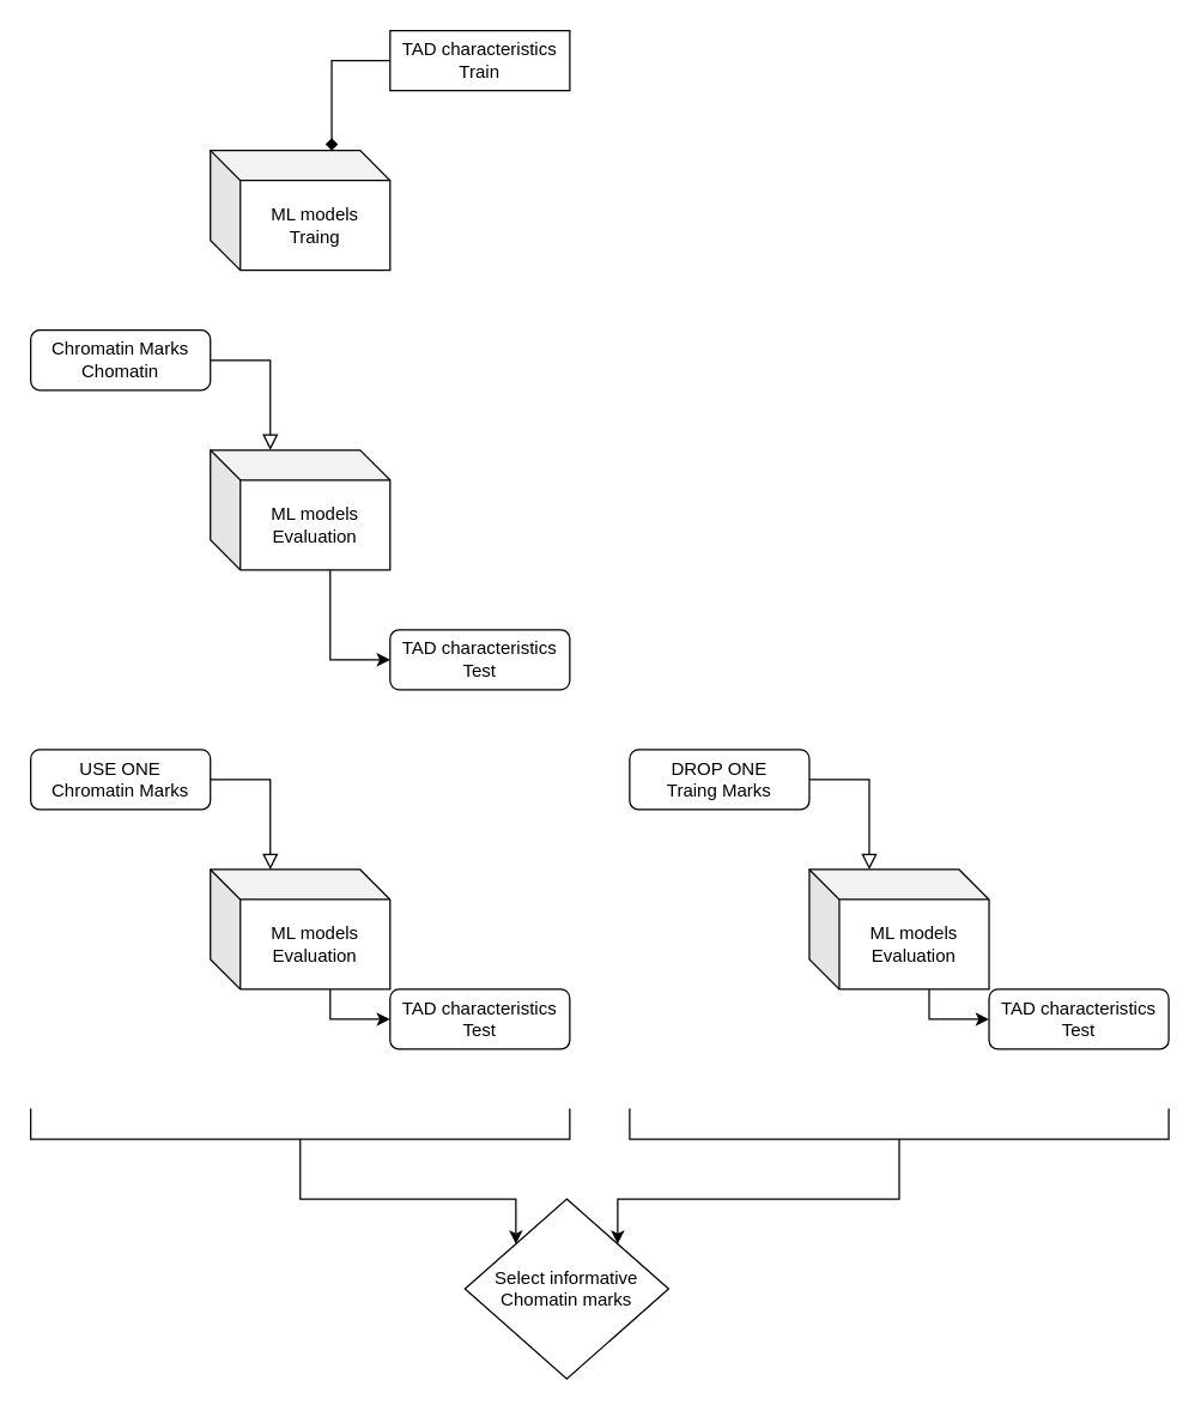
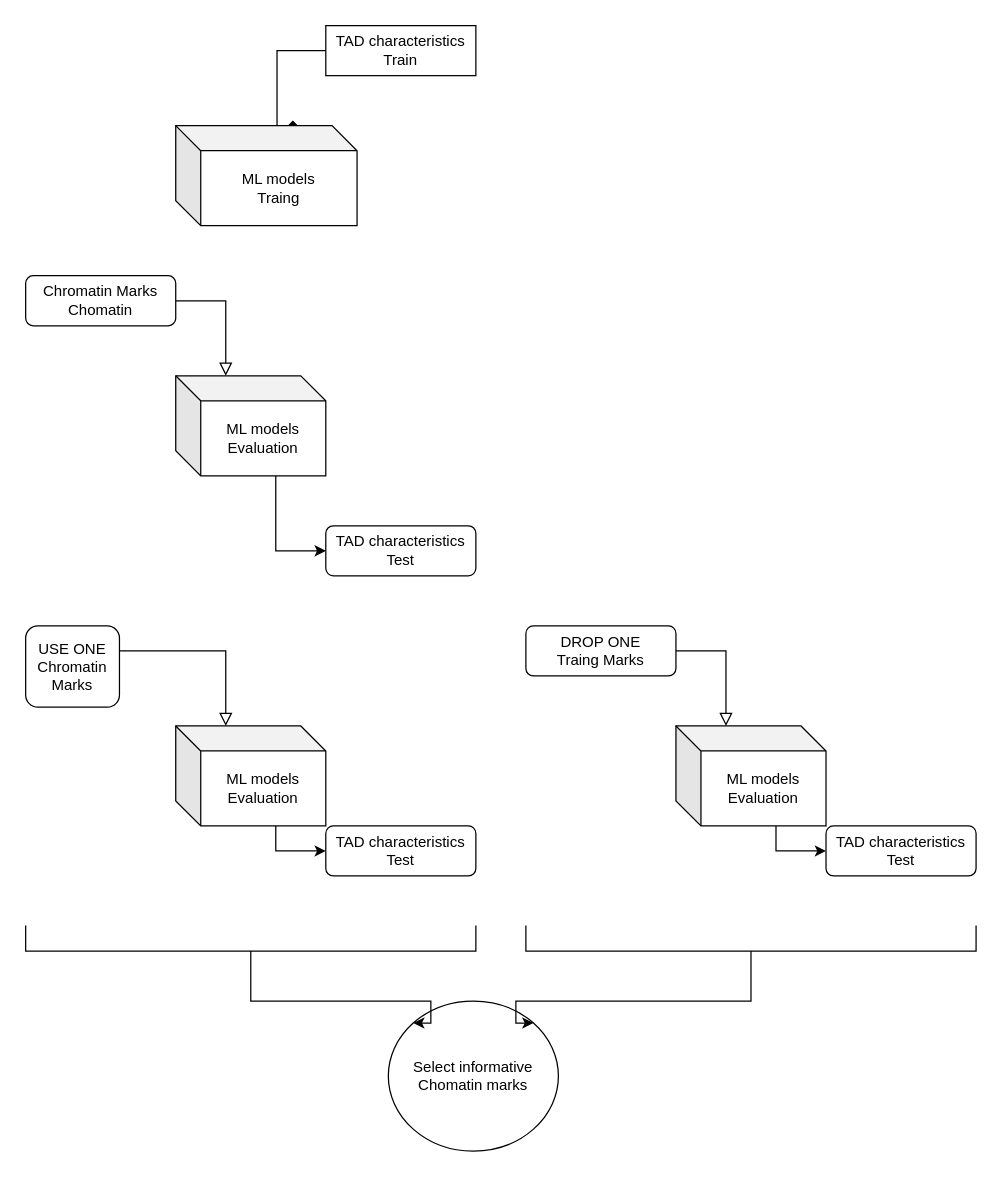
  <mxCell id="0" />
  <mxCell id="1" parent="0" />
  <mxCell id="2" style="edgeStyle=orthogonalEdgeStyle;rounded=0;orthogonalLoop=1;jettySize=auto;html=1;entryX=0.675;entryY=0;entryDx=0;entryDy=0;entryPerimeter=0;endArrow=diamond;" edge="1" parent="1" source="3" target="4"><mxGeometry relative="1" as="geometry"><Array as="points"><mxPoint x="221" y="40" /></Array></mxGeometry></mxCell>
  <mxCell id="3" value="TAD characteristics&lt;br&gt;Train" style="whiteSpace=wrap;html=1;fontSize=12;glass=0;strokeWidth=1;shadow=0;rounded=0;" vertex="1" parent="1"><mxGeometry x="260" y="20" width="120" height="40" as="geometry" /></mxCell>
- <mxCell id="4" value="ML models&lt;br&gt;Traing" style="shape=cube;whiteSpace=wrap;html=1;boundedLbl=1;backgroundOutline=1;darkOpacity=0.05;darkOpacity2=0.1;" vertex="1" parent="1"><mxGeometry x="140" y="100" width="120" height="80" as="geometry" /></mxCell>
+ <mxCell id="4" value="ML models&lt;br&gt;Traing" style="shape=cube;whiteSpace=wrap;html=1;boundedLbl=1;backgroundOutline=1;darkOpacity=0.05;darkOpacity2=0.1;" vertex="1" parent="1"><mxGeometry x="140" y="100" width="145" height="80" as="geometry" /></mxCell>
  <mxCell id="5" value="" style="rounded=0;html=1;jettySize=auto;orthogonalLoop=1;fontSize=11;endArrow=block;endFill=0;endSize=8;strokeWidth=1;shadow=0;labelBackgroundColor=none;edgeStyle=orthogonalEdgeStyle;" edge="1" parent="1" source="6" target="8"><mxGeometry relative="1" as="geometry"><mxPoint x="175" y="415" as="targetPoint" /><Array as="points"><mxPoint x="180" y="240" /></Array></mxGeometry></mxCell>
  <mxCell id="6" value="Chromatin Marks&lt;br&gt;Chomatin" style="rounded=1;whiteSpace=wrap;html=1;fontSize=12;glass=0;strokeWidth=1;shadow=0;" vertex="1" parent="1"><mxGeometry x="20" y="220" width="120" height="40" as="geometry" /></mxCell>
  <mxCell id="7" style="edgeStyle=orthogonalEdgeStyle;rounded=0;orthogonalLoop=1;jettySize=auto;html=1;entryX=0;entryY=0.5;entryDx=0;entryDy=0;" edge="1" parent="1" source="8" target="9"><mxGeometry relative="1" as="geometry"><Array as="points"><mxPoint x="220" y="440" /></Array></mxGeometry></mxCell>
  <mxCell id="8" value="ML models&lt;br&gt;Evaluation" style="shape=cube;whiteSpace=wrap;html=1;boundedLbl=1;backgroundOutline=1;darkOpacity=0.05;darkOpacity2=0.1;" vertex="1" parent="1"><mxGeometry x="140" y="300" width="120" height="80" as="geometry" /></mxCell>
  <mxCell id="9" value="TAD characteristics&lt;br&gt;Test" style="rounded=1;whiteSpace=wrap;html=1;fontSize=12;glass=0;strokeWidth=1;shadow=0;" vertex="1" parent="1"><mxGeometry x="260" y="420" width="120" height="40" as="geometry" /></mxCell>
  <mxCell id="10" value="" style="rounded=0;html=1;jettySize=auto;orthogonalLoop=1;fontSize=11;endArrow=block;endFill=0;endSize=8;strokeWidth=1;shadow=0;labelBackgroundColor=none;edgeStyle=orthogonalEdgeStyle;" edge="1" parent="1" source="11" target="13"><mxGeometry relative="1" as="geometry"><mxPoint x="175" y="695" as="targetPoint" /><Array as="points"><mxPoint x="180" y="520" /></Array></mxGeometry></mxCell>
- <mxCell id="11" value="USE ONE&lt;br&gt;Chromatin Marks" style="rounded=1;whiteSpace=wrap;html=1;fontSize=12;glass=0;strokeWidth=1;shadow=0;" vertex="1" parent="1"><mxGeometry x="20" y="500" width="120" height="40" as="geometry" /></mxCell>
+ <mxCell id="11" value="USE ONE&lt;br&gt;Chromatin Marks" style="rounded=1;whiteSpace=wrap;html=1;fontSize=12;glass=0;strokeWidth=1;shadow=0;" vertex="1" parent="1"><mxGeometry x="20" y="500" width="75" height="65" as="geometry" /></mxCell>
  <mxCell id="12" style="edgeStyle=orthogonalEdgeStyle;rounded=0;orthogonalLoop=1;jettySize=auto;html=1;entryX=0;entryY=0.5;entryDx=0;entryDy=0;" edge="1" parent="1" source="13" target="14"><mxGeometry relative="1" as="geometry"><Array as="points"><mxPoint x="220" y="680" /></Array></mxGeometry></mxCell>
  <mxCell id="13" value="ML models&lt;br&gt;Evaluation" style="shape=cube;whiteSpace=wrap;html=1;boundedLbl=1;backgroundOutline=1;darkOpacity=0.05;darkOpacity2=0.1;" vertex="1" parent="1"><mxGeometry x="140" y="580" width="120" height="80" as="geometry" /></mxCell>
  <mxCell id="14" value="TAD characteristics&lt;br&gt;Test" style="rounded=1;whiteSpace=wrap;html=1;fontSize=12;glass=0;strokeWidth=1;shadow=0;" vertex="1" parent="1"><mxGeometry x="260" y="660" width="120" height="40" as="geometry" /></mxCell>
  <mxCell id="15" value="" style="rounded=0;html=1;jettySize=auto;orthogonalLoop=1;fontSize=11;endArrow=block;endFill=0;endSize=8;strokeWidth=1;shadow=0;labelBackgroundColor=none;edgeStyle=orthogonalEdgeStyle;" edge="1" parent="1" source="16" target="18"><mxGeometry relative="1" as="geometry"><mxPoint x="575" y="695" as="targetPoint" /><Array as="points"><mxPoint x="580" y="520" /></Array></mxGeometry></mxCell>
  <mxCell id="16" value="DROP ONE&lt;br&gt;Traing Marks" style="rounded=1;whiteSpace=wrap;html=1;fontSize=12;glass=0;strokeWidth=1;shadow=0;" vertex="1" parent="1"><mxGeometry x="420" y="500" width="120" height="40" as="geometry" /></mxCell>
  <mxCell id="17" style="edgeStyle=orthogonalEdgeStyle;rounded=0;orthogonalLoop=1;jettySize=auto;html=1;entryX=0;entryY=0.5;entryDx=0;entryDy=0;" edge="1" parent="1" source="18" target="19"><mxGeometry relative="1" as="geometry"><Array as="points"><mxPoint x="620" y="680" /></Array></mxGeometry></mxCell>
  <mxCell id="18" value="ML models&lt;br&gt;Evaluation" style="shape=cube;whiteSpace=wrap;html=1;boundedLbl=1;backgroundOutline=1;darkOpacity=0.05;darkOpacity2=0.1;" vertex="1" parent="1"><mxGeometry x="540" y="580" width="120" height="80" as="geometry" /></mxCell>
  <mxCell id="19" value="TAD characteristics&lt;br&gt;Test" style="rounded=1;whiteSpace=wrap;html=1;fontSize=12;glass=0;strokeWidth=1;shadow=0;" vertex="1" parent="1"><mxGeometry x="660" y="660" width="120" height="40" as="geometry" /></mxCell>
- <mxCell id="20" value="Select informative&lt;br&gt;Chomatin marks" style="rhombus;whiteSpace=wrap;html=1;" vertex="1" parent="1"><mxGeometry x="310" y="800" width="136" height="120" as="geometry" /></mxCell>
+ <mxCell id="20" value="Select informative&lt;br&gt;Chomatin marks" style="ellipse;whiteSpace=wrap;html=1;" vertex="1" parent="1"><mxGeometry x="310" y="800" width="136" height="120" as="geometry" /></mxCell>
  <mxCell id="21" style="edgeStyle=orthogonalEdgeStyle;rounded=0;orthogonalLoop=1;jettySize=auto;html=1;entryX=0;entryY=0;entryDx=0;entryDy=0;" edge="1" parent="1" source="22" target="20"><mxGeometry relative="1" as="geometry"><Array as="points"><mxPoint x="200" y="800" /><mxPoint x="344" y="800" /></Array></mxGeometry></mxCell>
  <mxCell id="22" value="" style="shape=partialRectangle;whiteSpace=wrap;html=1;bottom=1;right=1;left=1;top=0;fillColor=none;routingCenterX=-0.5;" vertex="1" parent="1"><mxGeometry x="20" y="740" width="360" height="20" as="geometry" /></mxCell>
  <mxCell id="23" style="edgeStyle=orthogonalEdgeStyle;rounded=0;orthogonalLoop=1;jettySize=auto;html=1;entryX=1;entryY=0;entryDx=0;entryDy=0;" edge="1" parent="1" source="24" target="20"><mxGeometry relative="1" as="geometry"><Array as="points"><mxPoint x="600" y="800" /><mxPoint x="412" y="800" /></Array></mxGeometry></mxCell>
  <mxCell id="24" value="" style="shape=partialRectangle;whiteSpace=wrap;html=1;bottom=1;right=1;left=1;top=0;fillColor=none;routingCenterX=-0.5;" vertex="1" parent="1"><mxGeometry x="420" y="740" width="360" height="20" as="geometry" /></mxCell>
